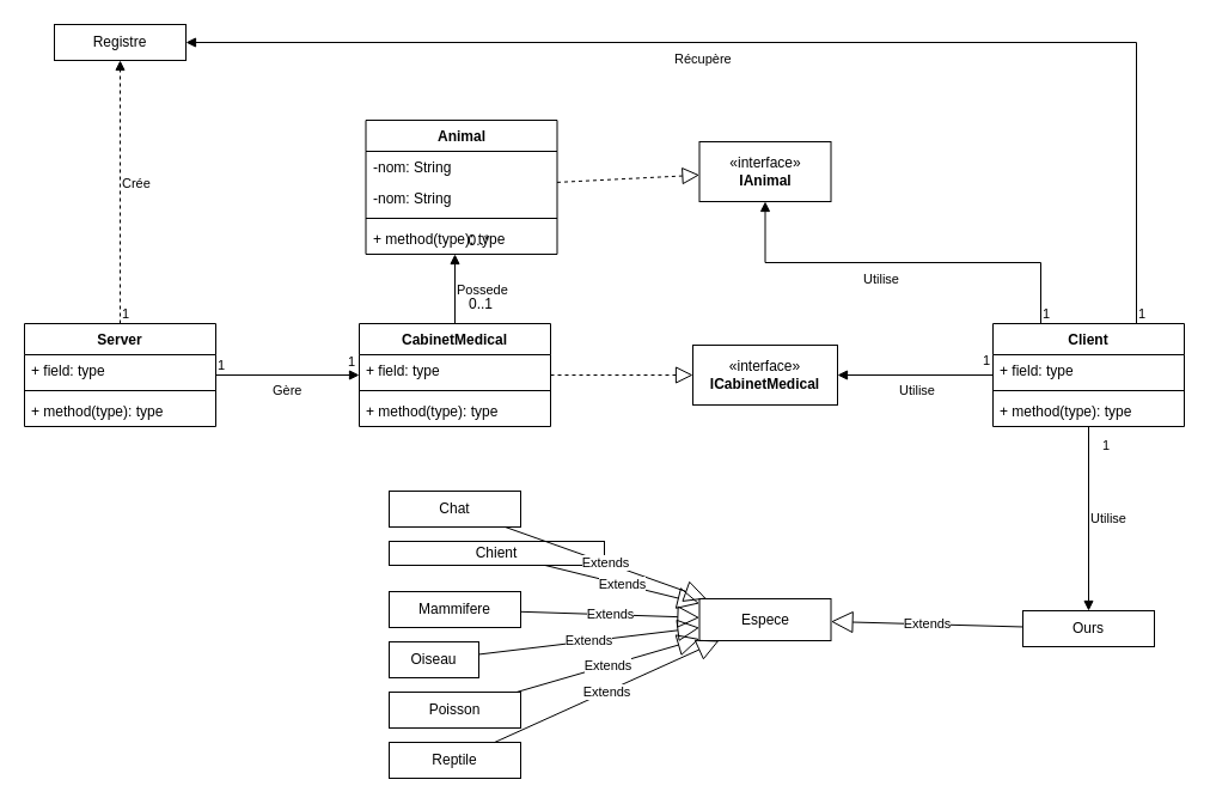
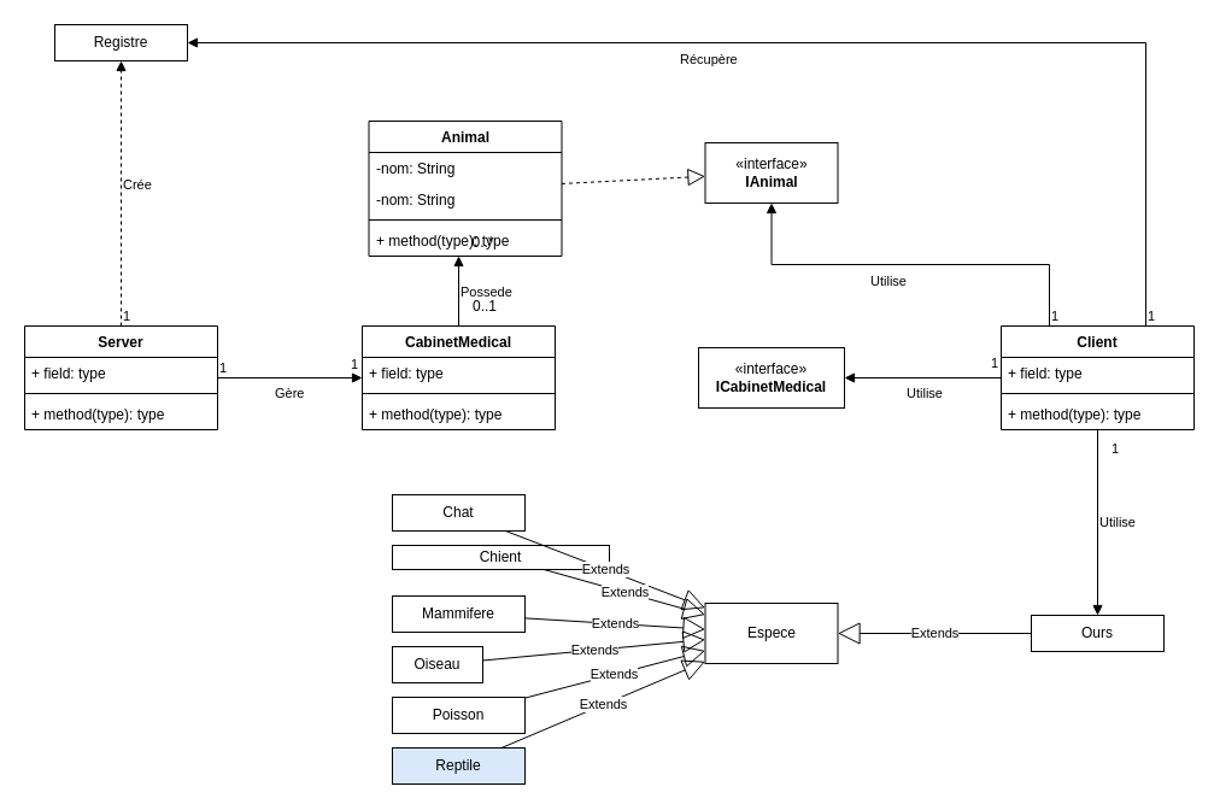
  <mxCell id="0" />
  <mxCell id="1" parent="0" />
  <mxCell id="2" value="&lt;div&gt;«interface»&lt;/div&gt;&lt;div&gt;&lt;b&gt;ICabinetMedical&lt;/b&gt;&lt;/div&gt;" style="html=1;whiteSpace=wrap;" vertex="1" parent="1"><mxGeometry x="579" y="288" width="121" height="50" as="geometry" /></mxCell>
  <mxCell id="3" value="CabinetMedical" style="swimlane;fontStyle=1;align=center;verticalAlign=top;childLayout=stackLayout;horizontal=1;startSize=26;horizontalStack=0;resizeParent=1;resizeParentMax=0;resizeLast=0;collapsible=1;marginBottom=0;whiteSpace=wrap;html=1;" vertex="1" parent="1"><mxGeometry x="300" y="270" width="160" height="86" as="geometry" /></mxCell>
  <mxCell id="4" value="+ field: type" style="text;strokeColor=none;fillColor=none;align=left;verticalAlign=top;spacingLeft=4;spacingRight=4;overflow=hidden;rotatable=0;points=[[0,0.5],[1,0.5]];portConstraint=eastwest;whiteSpace=wrap;html=1;" vertex="1" parent="3"><mxGeometry y="26" width="160" height="26" as="geometry" /></mxCell>
  <mxCell id="5" value="" style="line;strokeWidth=1;fillColor=none;align=left;verticalAlign=middle;spacingTop=-1;spacingLeft=3;spacingRight=3;rotatable=0;labelPosition=right;points=[];portConstraint=eastwest;strokeColor=inherit;" vertex="1" parent="3"><mxGeometry y="52" width="160" height="8" as="geometry" /></mxCell>
  <mxCell id="6" value="+ method(type): type" style="text;strokeColor=none;fillColor=none;align=left;verticalAlign=top;spacingLeft=4;spacingRight=4;overflow=hidden;rotatable=0;points=[[0,0.5],[1,0.5]];portConstraint=eastwest;whiteSpace=wrap;html=1;" vertex="1" parent="3"><mxGeometry y="60" width="160" height="26" as="geometry" /></mxCell>
- <mxCell id="7" value="" style="endArrow=block;dashed=1;endFill=0;endSize=12;html=1;rounded=0;" edge="1" parent="1" source="3" target="2"><mxGeometry width="160" relative="1" as="geometry"><mxPoint x="431" y="568" as="sourcePoint" /><mxPoint x="591" y="568" as="targetPoint" /></mxGeometry></mxCell>
  <mxCell id="8" value="&lt;div&gt;«interface»&lt;/div&gt;&lt;div&gt;&lt;b&gt;IAnimal&lt;/b&gt;&lt;br&gt;&lt;/div&gt;" style="html=1;whiteSpace=wrap;" vertex="1" parent="1"><mxGeometry x="584.5" y="118" width="110" height="50" as="geometry" /></mxCell>
  <mxCell id="9" value="Animal" style="swimlane;fontStyle=1;align=center;verticalAlign=top;childLayout=stackLayout;horizontal=1;startSize=26;horizontalStack=0;resizeParent=1;resizeParentMax=0;resizeLast=0;collapsible=1;marginBottom=0;whiteSpace=wrap;html=1;" vertex="1" parent="1"><mxGeometry x="305.5" y="100" width="160" height="112" as="geometry" /></mxCell>
  <mxCell id="10" value="-nom: String" style="text;strokeColor=none;fillColor=none;align=left;verticalAlign=top;spacingLeft=4;spacingRight=4;overflow=hidden;rotatable=0;points=[[0,0.5],[1,0.5]];portConstraint=eastwest;whiteSpace=wrap;html=1;" vertex="1" parent="9"><mxGeometry y="26" width="160" height="26" as="geometry" /></mxCell>
  <mxCell id="11" value="-nom: String" style="text;strokeColor=none;fillColor=none;align=left;verticalAlign=top;spacingLeft=4;spacingRight=4;overflow=hidden;rotatable=0;points=[[0,0.5],[1,0.5]];portConstraint=eastwest;whiteSpace=wrap;html=1;" vertex="1" parent="9"><mxGeometry y="52" width="160" height="26" as="geometry" /></mxCell>
  <mxCell id="12" value="" style="line;strokeWidth=1;fillColor=none;align=left;verticalAlign=middle;spacingTop=-1;spacingLeft=3;spacingRight=3;rotatable=0;labelPosition=right;points=[];portConstraint=eastwest;strokeColor=inherit;" vertex="1" parent="9"><mxGeometry y="78" width="160" height="8" as="geometry" /></mxCell>
  <mxCell id="13" value="+ method(type): type" style="text;strokeColor=none;fillColor=none;align=left;verticalAlign=top;spacingLeft=4;spacingRight=4;overflow=hidden;rotatable=0;points=[[0,0.5],[1,0.5]];portConstraint=eastwest;whiteSpace=wrap;html=1;" vertex="1" parent="9"><mxGeometry y="86" width="160" height="26" as="geometry" /></mxCell>
  <mxCell id="14" value="" style="endArrow=block;dashed=1;endFill=0;endSize=12;html=1;rounded=0;" edge="1" parent="1" source="9" target="8"><mxGeometry width="160" relative="1" as="geometry"><mxPoint x="466.5" y="168" as="sourcePoint" /><mxPoint x="517.5" y="98" as="targetPoint" /></mxGeometry></mxCell>
- <mxCell id="15" value="Espece" style="html=1;whiteSpace=wrap;" vertex="1" parent="1"><mxGeometry x="584.5" y="500" width="110" height="35" as="geometry" /></mxCell>
+ <mxCell id="15" value="Espece" style="html=1;whiteSpace=wrap;" vertex="1" parent="1"><mxGeometry x="584.5" y="500" width="110" height="50" as="geometry" /></mxCell>
  <mxCell id="16" value="Chient" style="html=1;whiteSpace=wrap;" vertex="1" parent="1"><mxGeometry x="325" y="452" width="180" height="20" as="geometry" /></mxCell>
  <mxCell id="17" value="Mammifere" style="html=1;whiteSpace=wrap;" vertex="1" parent="1"><mxGeometry x="325" y="494" width="110" height="30" as="geometry" /></mxCell>
  <mxCell id="18" value="Chat" style="html=1;whiteSpace=wrap;" vertex="1" parent="1"><mxGeometry x="325" y="410" width="110" height="30" as="geometry" /></mxCell>
  <mxCell id="19" value="Oiseau" style="html=1;whiteSpace=wrap;" vertex="1" parent="1"><mxGeometry x="325" y="536" width="75" height="30" as="geometry" /></mxCell>
  <mxCell id="20" value="Poisson" style="html=1;whiteSpace=wrap;" vertex="1" parent="1"><mxGeometry x="325" y="578" width="110" height="30" as="geometry" /></mxCell>
- <mxCell id="21" value="Reptile" style="html=1;whiteSpace=wrap;" vertex="1" parent="1"><mxGeometry x="325" y="620" width="110" height="30" as="geometry" /></mxCell>
+ <mxCell id="21" value="Reptile" style="html=1;whiteSpace=wrap;fillColor=#dae8fc;" vertex="1" parent="1"><mxGeometry x="325" y="620" width="110" height="30" as="geometry" /></mxCell>
  <mxCell id="22" value="Extends" style="endArrow=block;endSize=16;endFill=0;html=1;rounded=0;" edge="1" parent="1" source="18" target="15"><mxGeometry width="160" relative="1" as="geometry"><mxPoint x="550" y="330" as="sourcePoint" /><mxPoint x="710" y="330" as="targetPoint" /></mxGeometry></mxCell>
  <mxCell id="23" value="Ours" style="html=1;whiteSpace=wrap;" vertex="1" parent="1"><mxGeometry x="855" y="510" width="110" height="30" as="geometry" /></mxCell>
  <mxCell id="24" value="Extends" style="endArrow=block;endSize=16;endFill=0;html=1;rounded=0;" edge="1" parent="1" source="16" target="15"><mxGeometry width="160" relative="1" as="geometry"><mxPoint x="550" y="330" as="sourcePoint" /><mxPoint x="710" y="330" as="targetPoint" /></mxGeometry></mxCell>
  <mxCell id="25" value="Extends" style="endArrow=block;endSize=16;endFill=0;html=1;rounded=0;" edge="1" parent="1" source="17" target="15"><mxGeometry width="160" relative="1" as="geometry"><mxPoint x="440" y="487" as="sourcePoint" /><mxPoint x="580" y="511" as="targetPoint" /></mxGeometry></mxCell>
  <mxCell id="26" value="Extends" style="endArrow=block;endSize=16;endFill=0;html=1;rounded=0;" edge="1" parent="1" source="19" target="15"><mxGeometry width="160" relative="1" as="geometry"><mxPoint x="440" y="519" as="sourcePoint" /><mxPoint x="580" y="521" as="targetPoint" /></mxGeometry></mxCell>
  <mxCell id="27" value="Extends" style="endArrow=block;endSize=16;endFill=0;html=1;rounded=0;" edge="1" parent="1" source="20" target="15"><mxGeometry width="160" relative="1" as="geometry"><mxPoint x="440" y="552" as="sourcePoint" /><mxPoint x="580" y="530" as="targetPoint" /></mxGeometry></mxCell>
  <mxCell id="28" value="Extends" style="endArrow=block;endSize=16;endFill=0;html=1;rounded=0;" edge="1" parent="1" source="21" target="15"><mxGeometry width="160" relative="1" as="geometry"><mxPoint x="431" y="588" as="sourcePoint" /><mxPoint x="580" y="539" as="targetPoint" /></mxGeometry></mxCell>
  <mxCell id="29" value="Extends" style="endArrow=block;endSize=16;endFill=0;html=1;rounded=0;" edge="1" parent="1" source="23" target="15"><mxGeometry width="160" relative="1" as="geometry"><mxPoint x="415" y="630" as="sourcePoint" /><mxPoint x="585" y="546" as="targetPoint" /></mxGeometry></mxCell>
  <mxCell id="30" value="Server" style="swimlane;fontStyle=1;align=center;verticalAlign=top;childLayout=stackLayout;horizontal=1;startSize=26;horizontalStack=0;resizeParent=1;resizeParentMax=0;resizeLast=0;collapsible=1;marginBottom=0;whiteSpace=wrap;html=1;" vertex="1" parent="1"><mxGeometry x="20" y="270" width="160" height="86" as="geometry" /></mxCell>
  <mxCell id="31" value="+ field: type" style="text;strokeColor=none;fillColor=none;align=left;verticalAlign=top;spacingLeft=4;spacingRight=4;overflow=hidden;rotatable=0;points=[[0,0.5],[1,0.5]];portConstraint=eastwest;whiteSpace=wrap;html=1;" vertex="1" parent="30"><mxGeometry y="26" width="160" height="26" as="geometry" /></mxCell>
  <mxCell id="32" value="" style="line;strokeWidth=1;fillColor=none;align=left;verticalAlign=middle;spacingTop=-1;spacingLeft=3;spacingRight=3;rotatable=0;labelPosition=right;points=[];portConstraint=eastwest;strokeColor=inherit;" vertex="1" parent="30"><mxGeometry y="52" width="160" height="8" as="geometry" /></mxCell>
  <mxCell id="33" value="+ method(type): type" style="text;strokeColor=none;fillColor=none;align=left;verticalAlign=top;spacingLeft=4;spacingRight=4;overflow=hidden;rotatable=0;points=[[0,0.5],[1,0.5]];portConstraint=eastwest;whiteSpace=wrap;html=1;" vertex="1" parent="30"><mxGeometry y="60" width="160" height="26" as="geometry" /></mxCell>
  <mxCell id="34" value="&lt;div&gt;Possede&lt;/div&gt;" style="endArrow=block;endFill=1;html=1;edgeStyle=orthogonalEdgeStyle;align=left;verticalAlign=top;rounded=0;" edge="1" parent="1" source="3" target="9"><mxGeometry x="0.429" relative="1" as="geometry"><mxPoint x="550" y="550" as="sourcePoint" /><mxPoint x="430" y="250" as="targetPoint" /><Array as="points"><mxPoint x="390" y="140" /><mxPoint x="390" y="140" /></Array><mxPoint as="offset" /></mxGeometry></mxCell>
  <mxCell id="35" value="&lt;div&gt;Gère&lt;/div&gt;" style="endArrow=block;endFill=1;html=1;edgeStyle=orthogonalEdgeStyle;align=left;verticalAlign=top;rounded=0;" edge="1" parent="1" source="30" target="3"><mxGeometry x="-0.231" relative="1" as="geometry"><mxPoint x="490" y="350" as="sourcePoint" /><mxPoint x="650" y="350" as="targetPoint" /><mxPoint as="offset" /></mxGeometry></mxCell>
  <mxCell id="36" value="1" style="edgeLabel;resizable=0;html=1;align=left;verticalAlign=bottom;" connectable="0" vertex="1" parent="35"><mxGeometry x="-1" relative="1" as="geometry" /></mxCell>
  <mxCell id="37" value="0..*" style="text;html=1;align=center;verticalAlign=middle;resizable=0;points=[];autosize=1;strokeColor=none;fillColor=none;" vertex="1" parent="1"><mxGeometry x="380" y="186" width="40" height="30" as="geometry" /></mxCell>
  <mxCell id="38" value="0..1" style="text;whiteSpace=wrap;html=1;" vertex="1" parent="1"><mxGeometry x="390" y="240" width="20" height="22" as="geometry" /></mxCell>
  <mxCell id="39" value="1" style="edgeLabel;resizable=0;html=1;align=left;verticalAlign=bottom;" connectable="0" vertex="1" parent="1"><mxGeometry x="190" y="323" as="geometry"><mxPoint x="99" y="-13" as="offset" /></mxGeometry></mxCell>
  <mxCell id="40" value="Client" style="swimlane;fontStyle=1;align=center;verticalAlign=top;childLayout=stackLayout;horizontal=1;startSize=26;horizontalStack=0;resizeParent=1;resizeParentMax=0;resizeLast=0;collapsible=1;marginBottom=0;whiteSpace=wrap;html=1;" vertex="1" parent="1"><mxGeometry x="830" y="270" width="160" height="86" as="geometry" /></mxCell>
  <mxCell id="41" value="+ field: type" style="text;strokeColor=none;fillColor=none;align=left;verticalAlign=top;spacingLeft=4;spacingRight=4;overflow=hidden;rotatable=0;points=[[0,0.5],[1,0.5]];portConstraint=eastwest;whiteSpace=wrap;html=1;" vertex="1" parent="40"><mxGeometry y="26" width="160" height="26" as="geometry" /></mxCell>
  <mxCell id="42" value="" style="line;strokeWidth=1;fillColor=none;align=left;verticalAlign=middle;spacingTop=-1;spacingLeft=3;spacingRight=3;rotatable=0;labelPosition=right;points=[];portConstraint=eastwest;strokeColor=inherit;" vertex="1" parent="40"><mxGeometry y="52" width="160" height="8" as="geometry" /></mxCell>
  <mxCell id="43" value="+ method(type): type" style="text;strokeColor=none;fillColor=none;align=left;verticalAlign=top;spacingLeft=4;spacingRight=4;overflow=hidden;rotatable=0;points=[[0,0.5],[1,0.5]];portConstraint=eastwest;whiteSpace=wrap;html=1;" vertex="1" parent="40"><mxGeometry y="60" width="160" height="26" as="geometry" /></mxCell>
  <mxCell id="44" value="Utilise" style="endArrow=block;endFill=1;html=1;edgeStyle=orthogonalEdgeStyle;align=left;verticalAlign=top;rounded=0;exitX=0.25;exitY=0;exitDx=0;exitDy=0;" edge="1" parent="1" source="40" target="8"><mxGeometry x="0.209" y="1" relative="1" as="geometry"><mxPoint x="870" y="160" as="sourcePoint" /><mxPoint x="740" y="160" as="targetPoint" /><mxPoint as="offset" /></mxGeometry></mxCell>
  <mxCell id="45" value="1" style="edgeLabel;resizable=0;html=1;align=left;verticalAlign=bottom;" connectable="0" vertex="1" parent="44"><mxGeometry x="-1" relative="1" as="geometry" /></mxCell>
  <mxCell id="46" value="Utilise" style="endArrow=block;endFill=1;html=1;edgeStyle=orthogonalEdgeStyle;align=left;verticalAlign=top;rounded=0;" edge="1" parent="1" source="40" target="2"><mxGeometry x="0.231" relative="1" as="geometry"><mxPoint x="840" y="323" as="sourcePoint" /><mxPoint x="710" y="323" as="targetPoint" /><mxPoint as="offset" /></mxGeometry></mxCell>
  <mxCell id="47" value="1" style="edgeLabel;resizable=0;html=1;align=left;verticalAlign=bottom;" connectable="0" vertex="1" parent="46"><mxGeometry x="-1" relative="1" as="geometry"><mxPoint x="-10" y="-4" as="offset" /></mxGeometry></mxCell>
  <mxCell id="48" value="Utilise" style="endArrow=block;endFill=1;html=1;edgeStyle=orthogonalEdgeStyle;align=left;verticalAlign=top;rounded=0;" edge="1" parent="1" source="40" target="23"><mxGeometry x="-0.169" relative="1" as="geometry"><mxPoint x="840" y="323" as="sourcePoint" /><mxPoint x="710" y="323" as="targetPoint" /><mxPoint as="offset" /></mxGeometry></mxCell>
  <mxCell id="49" value="1" style="edgeLabel;resizable=0;html=1;align=left;verticalAlign=bottom;" connectable="0" vertex="1" parent="48"><mxGeometry x="-1" relative="1" as="geometry"><mxPoint x="10" y="24" as="offset" /></mxGeometry></mxCell>
  <mxCell id="50" value="Registre" style="html=1;whiteSpace=wrap;" vertex="1" parent="1"><mxGeometry x="45" y="20" width="110" height="30" as="geometry" /></mxCell>
  <mxCell id="51" value="Crée" style="endArrow=block;endFill=1;html=1;edgeStyle=orthogonalEdgeStyle;align=left;verticalAlign=top;rounded=0;dashed=1;" edge="1" parent="1" source="30" target="50"><mxGeometry x="0.182" relative="1" as="geometry"><mxPoint x="590" y="310" as="sourcePoint" /><mxPoint x="750" y="310" as="targetPoint" /><mxPoint as="offset" /></mxGeometry></mxCell>
  <mxCell id="52" value="1" style="edgeLabel;resizable=0;html=1;align=left;verticalAlign=bottom;" connectable="0" vertex="1" parent="51"><mxGeometry x="-1" relative="1" as="geometry" /></mxCell>
  <mxCell id="53" value="Récupère" style="endArrow=block;endFill=1;html=1;edgeStyle=orthogonalEdgeStyle;align=left;verticalAlign=top;rounded=0;exitX=0.75;exitY=0;exitDx=0;exitDy=0;" edge="1" parent="1" source="40" target="50"><mxGeometry x="0.209" y="1" relative="1" as="geometry"><mxPoint x="880" y="280" as="sourcePoint" /><mxPoint x="650" y="178" as="targetPoint" /><mxPoint as="offset" /><Array as="points"><mxPoint x="950" y="35" /></Array></mxGeometry></mxCell>
  <mxCell id="54" value="1" style="edgeLabel;resizable=0;html=1;align=left;verticalAlign=bottom;" connectable="0" vertex="1" parent="53"><mxGeometry x="-1" relative="1" as="geometry" /></mxCell>
